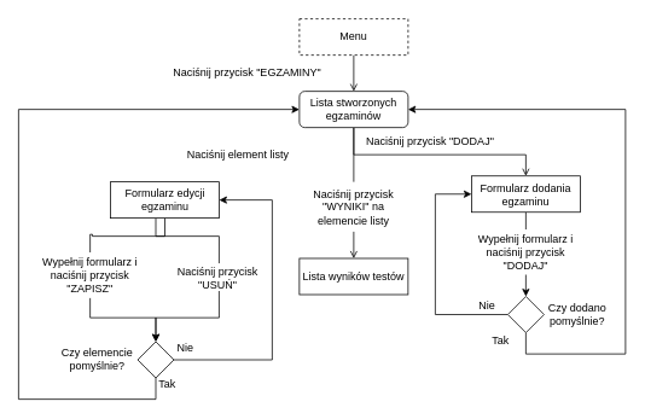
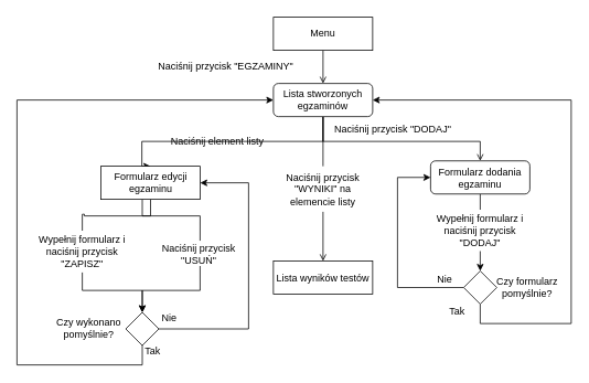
  <mxCell id="0" />
  <mxCell id="1" parent="0" />
  <mxCell id="2" style="edgeStyle=orthogonalEdgeStyle;rounded=0;orthogonalLoop=1;jettySize=auto;html=1;entryX=0.5;entryY=0;entryDx=0;entryDy=0;endArrow=open;" edge="1" parent="1" source="3" target="7"><mxGeometry relative="1" as="geometry" /></mxCell>
- <mxCell id="3" value="Menu" style="rounded=0;whiteSpace=wrap;html=1;dashed=1;" vertex="1" parent="1"><mxGeometry x="330" y="20" width="120" height="40" as="geometry" /></mxCell>
+ <mxCell id="3" value="Menu" style="rounded=0;whiteSpace=wrap;html=1;" vertex="1" parent="1"><mxGeometry x="330" y="20" width="120" height="40" as="geometry" /></mxCell>
  <mxCell id="4" style="edgeStyle=orthogonalEdgeStyle;rounded=0;orthogonalLoop=1;jettySize=auto;html=1;entryX=0.5;entryY=0;entryDx=0;entryDy=0;endArrow=open;" edge="1" parent="1" source="7" target="10"><mxGeometry relative="1" as="geometry"><Array as="points"><mxPoint x="390" y="170" /><mxPoint x="580" y="170" /></Array></mxGeometry></mxCell>
+ <mxCell id="5" style="edgeStyle=orthogonalEdgeStyle;rounded=0;orthogonalLoop=1;jettySize=auto;html=1;entryX=0.5;entryY=0;entryDx=0;entryDy=0;" edge="1" parent="1" source="7" target="13"><mxGeometry relative="1" as="geometry"><Array as="points"><mxPoint x="390" y="170" /><mxPoint x="171" y="170" /></Array></mxGeometry></mxCell>
  <mxCell id="6" style="edgeStyle=orthogonalEdgeStyle;rounded=0;orthogonalLoop=1;jettySize=auto;html=1;endArrow=open;" edge="1" parent="1" source="7" target="33"><mxGeometry relative="1" as="geometry" /></mxCell>
  <mxCell id="7" value="Lista stworzonych egzaminów" style="whiteSpace=wrap;html=1;rounded=1;" vertex="1" parent="1"><mxGeometry x="330" y="100" width="120" height="40" as="geometry" /></mxCell>
  <mxCell id="8" value="Naciśnij przycisk &quot;EGZAMINY&quot;" style="text;html=1;strokeColor=none;fillColor=none;align=center;verticalAlign=middle;whiteSpace=wrap;rounded=0;" vertex="1" parent="1"><mxGeometry x="170" y="65" width="205" height="30" as="geometry" /></mxCell>
  <mxCell id="9" style="edgeStyle=orthogonalEdgeStyle;rounded=0;orthogonalLoop=1;jettySize=auto;html=1;entryX=0.5;entryY=0;entryDx=0;entryDy=0;" edge="1" parent="1" source="10" target="19"><mxGeometry relative="1" as="geometry"><mxPoint x="600" y="283.5" as="targetPoint" /></mxGeometry></mxCell>
- <mxCell id="10" value="Formularz dodania egzaminu" style="rounded=0;whiteSpace=wrap;html=1;" vertex="1" parent="1"><mxGeometry x="520" y="193.5" width="120" height="40" as="geometry" /></mxCell>
+ <mxCell id="10" value="Formularz dodania egzaminu" style="whiteSpace=wrap;html=1;rounded=1;" vertex="1" parent="1"><mxGeometry x="520" y="193.5" width="120" height="40" as="geometry" /></mxCell>
  <mxCell id="11" style="edgeStyle=orthogonalEdgeStyle;rounded=0;orthogonalLoop=1;jettySize=auto;html=1;endArrow=none;endFill=0;" edge="1" parent="1" source="13"><mxGeometry relative="1" as="geometry"><Array as="points"><mxPoint x="171.5" y="260" /><mxPoint x="241.5" y="260" /></Array><mxPoint x="241.357" y="290" as="targetPoint" /></mxGeometry></mxCell>
  <mxCell id="12" style="edgeStyle=orthogonalEdgeStyle;rounded=0;orthogonalLoop=1;jettySize=auto;html=1;endArrow=none;endFill=0;" edge="1" parent="1" source="13" target="27"><mxGeometry relative="1" as="geometry" /></mxCell>
  <mxCell id="13" value="Formularz edycji egzaminu" style="rounded=0;whiteSpace=wrap;html=1;" vertex="1" parent="1"><mxGeometry x="121.5" y="200" width="120" height="40" as="geometry" /></mxCell>
  <mxCell id="14" value="Naciśnij przycisk &quot;DODAJ&quot;" style="text;html=1;strokeColor=none;fillColor=none;align=center;verticalAlign=middle;whiteSpace=wrap;rounded=0;" vertex="1" parent="1"><mxGeometry x="401.5" y="140" width="145" height="30" as="geometry" /></mxCell>
  <mxCell id="15" value="Naciśnij element listy" style="text;html=1;strokeColor=none;fillColor=none;align=center;verticalAlign=middle;whiteSpace=wrap;rounded=0;" vertex="1" parent="1"><mxGeometry x="200" y="155" width="125" height="30" as="geometry" /></mxCell>
  <mxCell id="16" value="&lt;span&gt;Wypełnij formularz i naciśnij przycisk &quot;DODAJ&quot;&lt;/span&gt;" style="text;html=1;align=center;verticalAlign=middle;whiteSpace=wrap;rounded=0;fillColor=#ffffff;" vertex="1" parent="1"><mxGeometry x="520" y="252.5" width="120" height="50" as="geometry" /></mxCell>
  <mxCell id="17" style="edgeStyle=orthogonalEdgeStyle;rounded=0;orthogonalLoop=1;jettySize=auto;html=1;entryX=0;entryY=0.5;entryDx=0;entryDy=0;" edge="1" parent="1" source="19" target="10"><mxGeometry relative="1" as="geometry"><mxPoint x="540.034" y="213.397" as="targetPoint" /><Array as="points"><mxPoint x="480" y="347" /><mxPoint x="480" y="213" /></Array></mxGeometry></mxCell>
  <mxCell id="18" style="edgeStyle=orthogonalEdgeStyle;rounded=0;orthogonalLoop=1;jettySize=auto;html=1;entryX=1;entryY=0.5;entryDx=0;entryDy=0;" edge="1" parent="1" source="19" target="7"><mxGeometry relative="1" as="geometry"><Array as="points"><mxPoint x="580" y="390" /><mxPoint x="690" y="390" /><mxPoint x="690" y="120" /></Array></mxGeometry></mxCell>
  <mxCell id="19" value="" style="rhombus;whiteSpace=wrap;html=1;" vertex="1" parent="1"><mxGeometry x="560" y="326.5" width="40" height="40" as="geometry" /></mxCell>
- <mxCell id="20" value="Czy dodano pomyślnie?" style="text;html=1;strokeColor=none;fillColor=none;align=center;verticalAlign=middle;whiteSpace=wrap;rounded=0;" vertex="1" parent="1"><mxGeometry x="590" y="324.5" width="94" height="42" as="geometry" /></mxCell>
+ <mxCell id="20" value="Czy formularz pomyślnie?" style="text;html=1;strokeColor=none;fillColor=none;align=center;verticalAlign=middle;whiteSpace=wrap;rounded=0;" vertex="1" parent="1"><mxGeometry x="590" y="324.5" width="94" height="42" as="geometry" /></mxCell>
  <mxCell id="21" value="Nie" style="text;html=1;strokeColor=none;fillColor=none;align=center;verticalAlign=middle;whiteSpace=wrap;rounded=0;" vertex="1" parent="1"><mxGeometry x="515" y="324.5" width="45" height="25" as="geometry" /></mxCell>
  <mxCell id="22" value="Tak" style="text;html=1;strokeColor=none;fillColor=none;align=center;verticalAlign=middle;whiteSpace=wrap;rounded=0;" vertex="1" parent="1"><mxGeometry x="530" y="362" width="45" height="25" as="geometry" /></mxCell>
  <mxCell id="23" style="edgeStyle=orthogonalEdgeStyle;rounded=0;orthogonalLoop=1;jettySize=auto;html=1;entryX=0;entryY=0.5;entryDx=0;entryDy=0;" edge="1" parent="1" source="25" target="7"><mxGeometry relative="1" as="geometry"><Array as="points"><mxPoint x="171" y="440" /><mxPoint x="20" y="440" /><mxPoint x="20" y="120" /></Array><mxPoint x="311.643" y="120.143" as="targetPoint" /></mxGeometry></mxCell>
  <mxCell id="24" style="edgeStyle=orthogonalEdgeStyle;rounded=0;orthogonalLoop=1;jettySize=auto;html=1;entryX=1;entryY=0.5;entryDx=0;entryDy=0;" edge="1" parent="1" source="25" target="13"><mxGeometry relative="1" as="geometry"><Array as="points"><mxPoint x="300" y="397" /><mxPoint x="300" y="220" /></Array></mxGeometry></mxCell>
  <mxCell id="25" value="" style="rhombus;whiteSpace=wrap;html=1;" vertex="1" parent="1"><mxGeometry x="151.5" y="376.5" width="40" height="40" as="geometry" /></mxCell>
  <mxCell id="26" style="edgeStyle=orthogonalEdgeStyle;rounded=0;orthogonalLoop=1;jettySize=auto;html=1;exitX=0.5;exitY=1;exitDx=0;exitDy=0;entryX=0.5;entryY=0;entryDx=0;entryDy=0;" edge="1" parent="1" source="27" target="25"><mxGeometry relative="1" as="geometry"><Array as="points"><mxPoint x="98.5" y="350" /><mxPoint x="171.5" y="350" /></Array></mxGeometry></mxCell>
  <mxCell id="27" value="&lt;span&gt;Wypełnij formularz i naciśnij przycisk &quot;ZAPISZ&quot;&lt;/span&gt;" style="text;html=1;align=center;verticalAlign=middle;whiteSpace=wrap;rounded=0;fillColor=#ffffff;" vertex="1" parent="1"><mxGeometry x="39" y="278" width="120" height="50" as="geometry" /></mxCell>
  <mxCell id="28" style="edgeStyle=orthogonalEdgeStyle;rounded=0;orthogonalLoop=1;jettySize=auto;html=1;exitX=0.5;exitY=1;exitDx=0;exitDy=0;entryX=0.5;entryY=0;entryDx=0;entryDy=0;" edge="1" parent="1" target="25"><mxGeometry relative="1" as="geometry"><Array as="points"><mxPoint x="241.5" y="350" /><mxPoint x="171.5" y="350" /></Array><mxPoint x="241.357" y="320.143" as="sourcePoint" /></mxGeometry></mxCell>
  <mxCell id="29" value="&lt;span&gt;Naciśnij przycisk &quot;USUŃ&quot;&lt;/span&gt;" style="text;html=1;align=center;verticalAlign=middle;whiteSpace=wrap;rounded=0;fillColor=#ffffff;" vertex="1" parent="1"><mxGeometry x="190" y="290.5" width="100" height="30" as="geometry" /></mxCell>
- <mxCell id="30" value="Czy elemencie pomyślnie?" style="text;html=1;strokeColor=none;fillColor=none;align=center;verticalAlign=middle;whiteSpace=wrap;rounded=0;" vertex="1" parent="1"><mxGeometry x="59.5" y="374.5" width="94" height="42" as="geometry" /></mxCell>
+ <mxCell id="30" value="Czy wykonano pomyślnie?" style="text;html=1;strokeColor=none;fillColor=none;align=center;verticalAlign=middle;whiteSpace=wrap;rounded=0;" vertex="1" parent="1"><mxGeometry x="59.5" y="374.5" width="94" height="42" as="geometry" /></mxCell>
  <mxCell id="31" value="Tak" style="text;html=1;strokeColor=none;fillColor=none;align=center;verticalAlign=middle;whiteSpace=wrap;rounded=0;" vertex="1" parent="1"><mxGeometry x="161.5" y="410" width="45" height="25" as="geometry" /></mxCell>
  <mxCell id="32" value="Nie" style="text;html=1;strokeColor=none;fillColor=none;align=center;verticalAlign=middle;whiteSpace=wrap;rounded=0;" vertex="1" parent="1"><mxGeometry x="181.5" y="370.5" width="45" height="25" as="geometry" /></mxCell>
- <mxCell id="33" value="Lista wyników testów" style="rounded=0;whiteSpace=wrap;html=1;" vertex="1" parent="1"><mxGeometry x="330" y="284.5" width="120" height="40" as="geometry" /></mxCell>
+ <mxCell id="33" value="Lista wyników testów" style="rounded=0;whiteSpace=wrap;html=1;" vertex="1" parent="1"><mxGeometry x="330" y="314.5" width="120" height="40" as="geometry" /></mxCell>
  <mxCell id="34" value="Naciśnij przycisk &quot;WYNIKI&quot; na elemencie listy" style="text;html=1;strokeColor=none;fillColor=#ffffff;align=center;verticalAlign=middle;whiteSpace=wrap;rounded=0;" vertex="1" parent="1"><mxGeometry x="330" y="200" width="120" height="55" as="geometry" /></mxCell>
